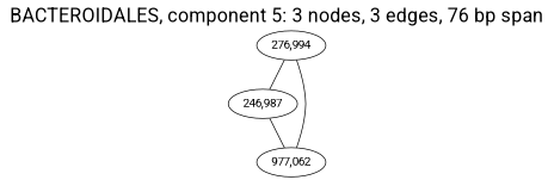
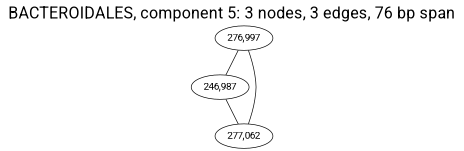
  graph {
    fontname=Roboto
    fontsize=24
    label="BACTEROIDALES, component 5: 3 nodes, 3 edges, 76 bp span"
    labelloc=t
    node [fillcolor="#ffffff" fontcolor="#000000" fontname=Roboto style=filled]
    edge [fontname=Roboto]
    n1 [label="246,987"]
-   "276,994"
-   "277,062" [label="977,062"]
+   "276,994" [label="276,997"]
+   "277,062"
    n1 -- "277,062"
    "276,994" -- n1
    "276,994" -- "277,062"
  }
